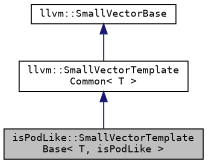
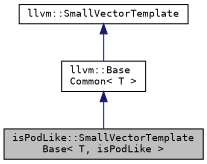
  digraph {
    fontname="DejaVu Sans Mono"
    node [color=black fillcolor=white fontname="DejaVu Sans Mono" fontsize=10 shape=record style=filled]
    edge [color=midnightblue dir=back fontname="DejaVu Sans Mono" fontsize=10 labelfontname=Helvetica labelfontsize=10 style=solid]
    n1 [fillcolor=grey75 fontcolor=black height=0.2 label="isPodLike::SmallVectorTemplate\lBase\< T, isPodLike \>" width=0.4]
-   n2 [height=0.2 label="llvm::SmallVectorTemplate\lCommon\< T \>" width=0.4]
-   n3 [height=0.2 label="llvm::SmallVectorBase" width=0.4]
+   n2 [height=0.2 label="llvm::Base\lCommon\< T \>" width=0.4]
+   n3 [height=0.2 label="llvm::SmallVectorTemplate" width=0.4]
    n2 -> n1
    n3 -> n2
  }
